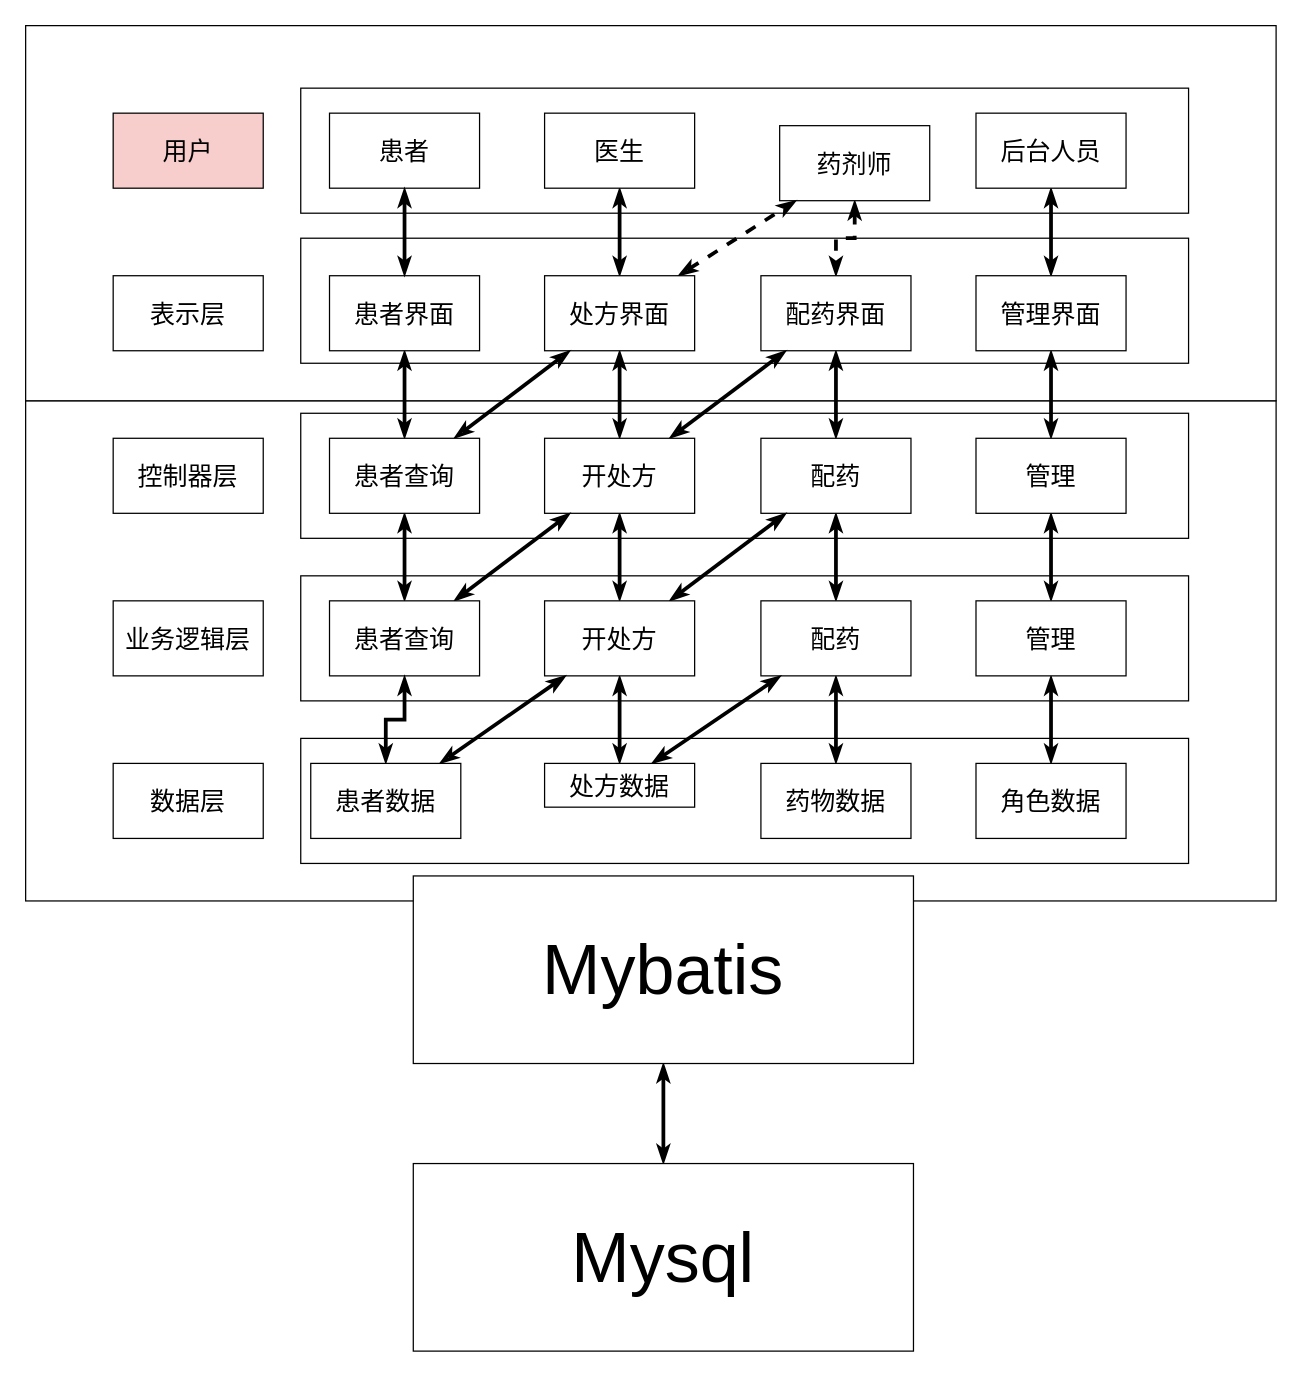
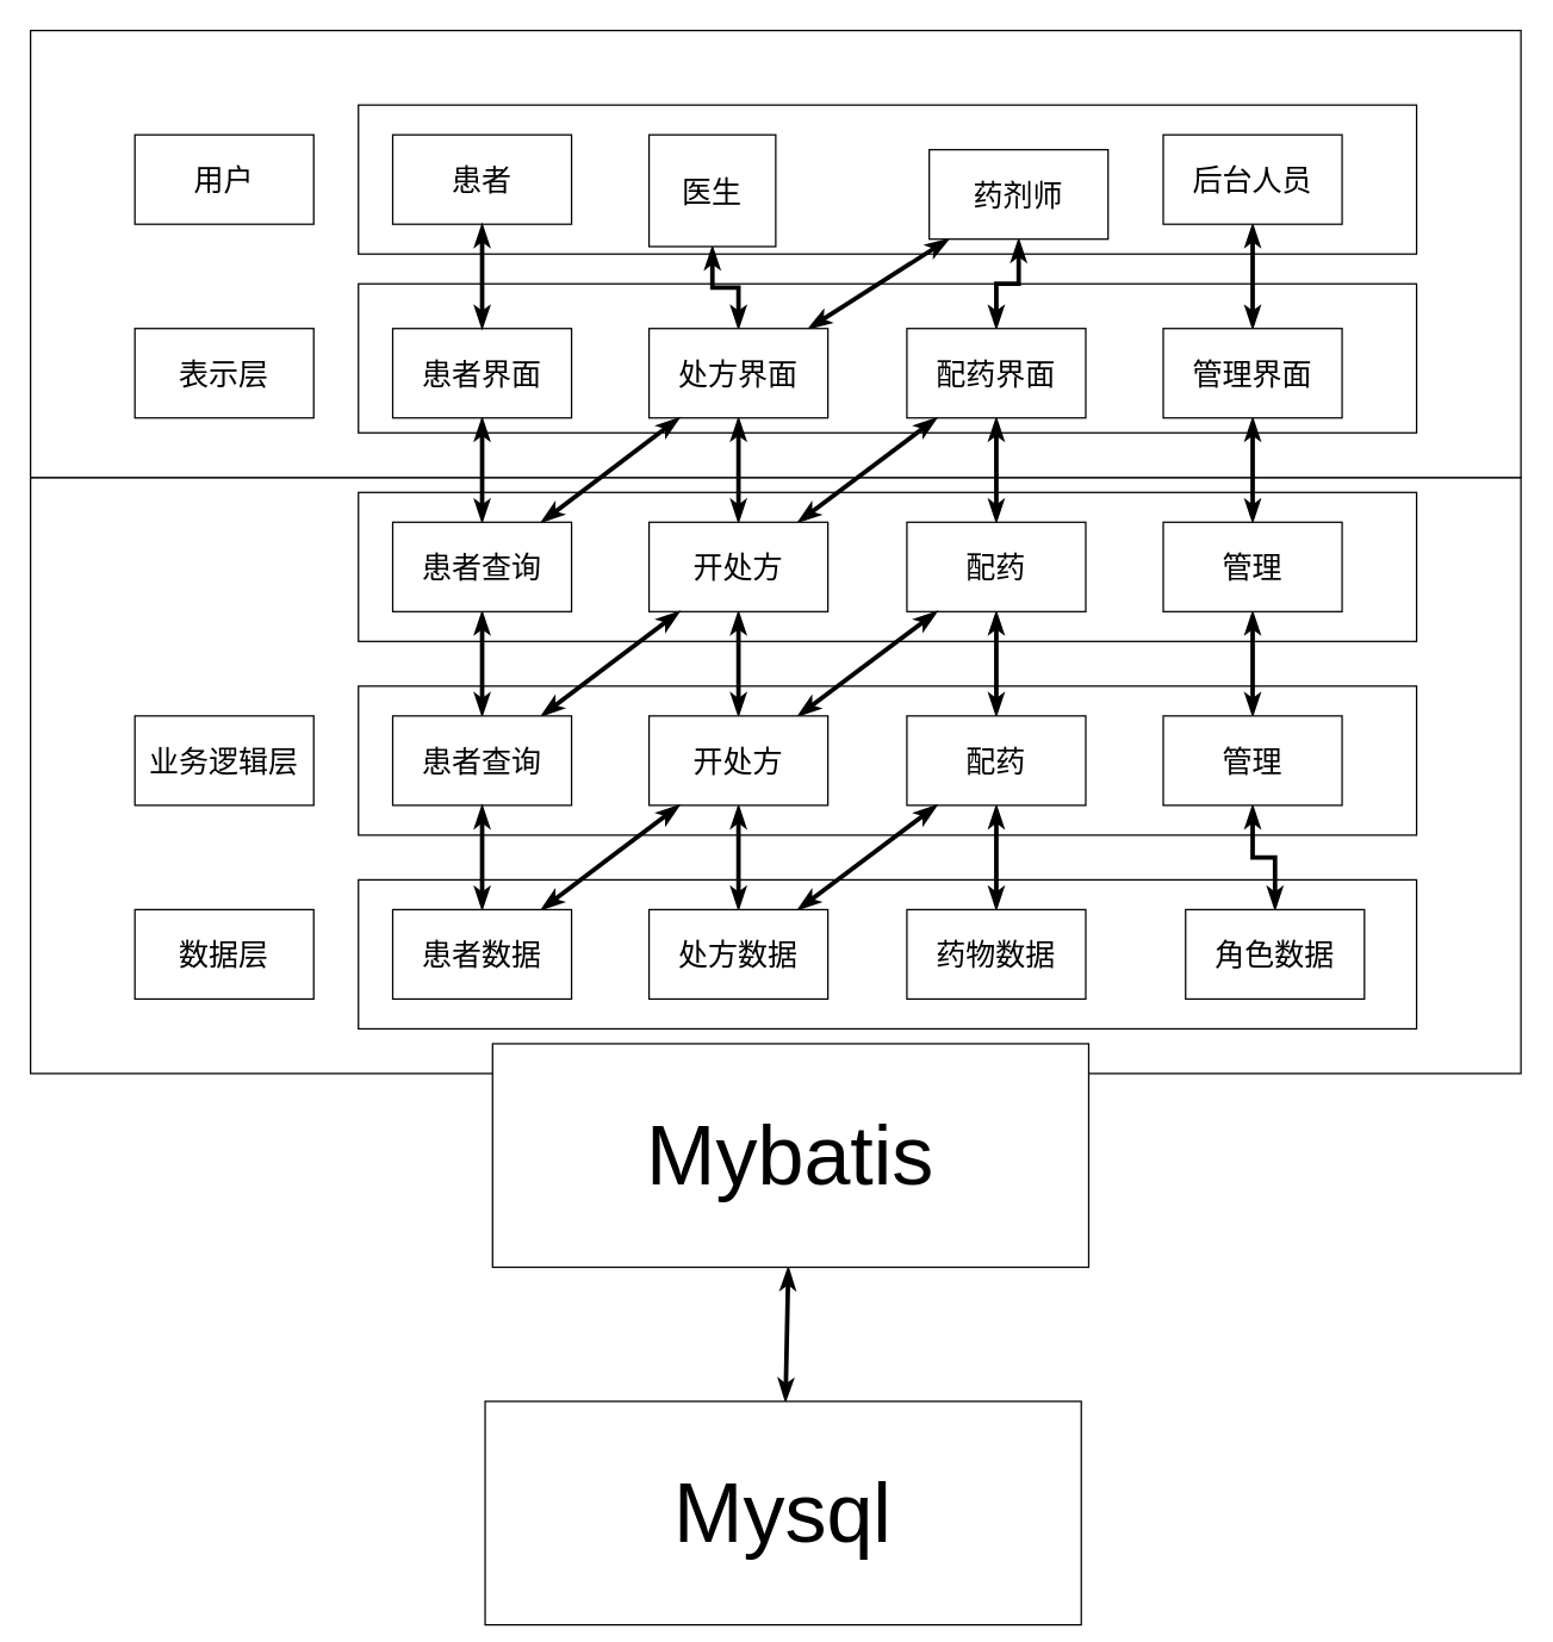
  <mxCell id="0" />
  <mxCell id="1" parent="0" />
  <mxCell id="2" value="" style="group" vertex="1" connectable="0" parent="1"><mxGeometry x="20" y="20" width="1000" height="740" as="geometry" /></mxCell>
  <mxCell id="3" value="" style="rounded=0;whiteSpace=wrap;html=1;fontSize=20;" vertex="1" parent="2"><mxGeometry y="300" width="1000" height="400" as="geometry" /></mxCell>
  <mxCell id="4" value="" style="rounded=0;whiteSpace=wrap;html=1;fontSize=20;" vertex="1" parent="2"><mxGeometry width="1000" height="300" as="geometry" /></mxCell>
  <mxCell id="5" value="" style="rounded=0;whiteSpace=wrap;html=1;fontSize=20;" vertex="1" parent="2"><mxGeometry x="220" y="50" width="710" height="100" as="geometry" /></mxCell>
  <mxCell id="6" value="" style="rounded=0;whiteSpace=wrap;html=1;fontSize=20;" vertex="1" parent="2"><mxGeometry x="220" y="170" width="710" height="100" as="geometry" /></mxCell>
  <mxCell id="7" value="" style="rounded=0;whiteSpace=wrap;html=1;fontSize=20;" vertex="1" parent="2"><mxGeometry x="220" y="310" width="710" height="100" as="geometry" /></mxCell>
  <mxCell id="8" value="" style="rounded=0;whiteSpace=wrap;html=1;fontSize=20;" vertex="1" parent="2"><mxGeometry x="220" y="440" width="710" height="100" as="geometry" /></mxCell>
  <mxCell id="9" value="" style="rounded=0;whiteSpace=wrap;html=1;fontSize=20;" vertex="1" parent="2"><mxGeometry x="220" y="570" width="710" height="100" as="geometry" /></mxCell>
- <mxCell id="10" value="&lt;font style=&quot;font-size: 20px&quot;&gt;用户&lt;/font&gt;" style="rounded=0;whiteSpace=wrap;html=1;flipH=1;fillColor=#f8cecc;" vertex="1" parent="2"><mxGeometry x="70" y="70" width="120" height="60" as="geometry" /></mxCell>
+ <mxCell id="10" value="&lt;font style=&quot;font-size: 20px&quot;&gt;用户&lt;/font&gt;" style="rounded=0;whiteSpace=wrap;html=1;flipH=1;" vertex="1" parent="2"><mxGeometry x="70" y="70" width="120" height="60" as="geometry" /></mxCell>
  <mxCell id="11" value="&lt;span style=&quot;font-size: 20px&quot;&gt;患者&lt;/span&gt;" style="rounded=0;whiteSpace=wrap;html=1;flipH=1;" vertex="1" parent="2"><mxGeometry x="243" y="70" width="120" height="60" as="geometry" /></mxCell>
  <mxCell id="12" value="" style="edgeStyle=orthogonalEdgeStyle;rounded=0;orthogonalLoop=1;jettySize=auto;html=1;fontSize=20;startArrow=classicThin;startFill=0;endArrow=classicThin;endFill=0;strokeWidth=3;" edge="1" parent="2" source="13" target="28"><mxGeometry relative="1" as="geometry" /></mxCell>
- <mxCell id="13" value="&lt;span style=&quot;font-size: 20px&quot;&gt;医生&lt;/span&gt;" style="rounded=0;whiteSpace=wrap;html=1;flipH=1;" vertex="1" parent="2"><mxGeometry x="415" y="70" width="120" height="60" as="geometry" /></mxCell>
- <mxCell id="14" value="" style="edgeStyle=orthogonalEdgeStyle;rounded=0;orthogonalLoop=1;jettySize=auto;html=1;fontSize=20;startArrow=classicThin;startFill=0;endArrow=classicThin;endFill=0;strokeWidth=3;dashed=1;" edge="1" parent="2" source="15" target="25"><mxGeometry relative="1" as="geometry" /></mxCell>
+ <mxCell id="13" value="&lt;span style=&quot;font-size: 20px&quot;&gt;医生&lt;/span&gt;" style="rounded=0;whiteSpace=wrap;html=1;flipH=1;" vertex="1" parent="2"><mxGeometry x="415" y="70" width="85" height="75" as="geometry" /></mxCell>
+ <mxCell id="14" value="" style="edgeStyle=orthogonalEdgeStyle;rounded=0;orthogonalLoop=1;jettySize=auto;html=1;fontSize=20;startArrow=classicThin;startFill=0;endArrow=classicThin;endFill=0;strokeWidth=3;" edge="1" parent="2" source="15" target="25"><mxGeometry relative="1" as="geometry" /></mxCell>
  <mxCell id="15" value="&lt;span style=&quot;font-size: 20px&quot;&gt;药剂师&lt;/span&gt;" style="rounded=0;whiteSpace=wrap;html=1;flipH=1;" vertex="1" parent="2"><mxGeometry x="603" y="80" width="120" height="60" as="geometry" /></mxCell>
  <mxCell id="16" value="" style="edgeStyle=orthogonalEdgeStyle;rounded=0;orthogonalLoop=1;jettySize=auto;html=1;fontSize=20;startArrow=classicThin;startFill=0;endArrow=classicThin;endFill=0;strokeWidth=3;" edge="1" parent="2" source="17" target="20"><mxGeometry relative="1" as="geometry" /></mxCell>
  <mxCell id="17" value="&lt;span style=&quot;font-size: 20px&quot;&gt;后台人员&lt;/span&gt;" style="rounded=0;whiteSpace=wrap;html=1;flipH=1;" vertex="1" parent="2"><mxGeometry x="760" y="70" width="120" height="60" as="geometry" /></mxCell>
  <mxCell id="18" value="&lt;font style=&quot;font-size: 20px&quot;&gt;表示层&lt;br&gt;&lt;/font&gt;" style="rounded=0;whiteSpace=wrap;html=1;flipH=1;" vertex="1" parent="2"><mxGeometry x="70" y="200" width="120" height="60" as="geometry" /></mxCell>
  <mxCell id="19" value="" style="edgeStyle=orthogonalEdgeStyle;rounded=0;orthogonalLoop=1;jettySize=auto;html=1;fontSize=20;startArrow=classicThin;startFill=0;endArrow=classicThin;endFill=0;strokeWidth=3;" edge="1" parent="2" source="20" target="39"><mxGeometry relative="1" as="geometry" /></mxCell>
  <mxCell id="20" value="&lt;font style=&quot;font-size: 20px&quot;&gt;管理界面&lt;/font&gt;" style="rounded=0;whiteSpace=wrap;html=1;flipH=1;" vertex="1" parent="2"><mxGeometry x="760" y="200" width="120" height="60" as="geometry" /></mxCell>
  <mxCell id="21" value="" style="edgeStyle=orthogonalEdgeStyle;rounded=0;orthogonalLoop=1;jettySize=auto;html=1;fontSize=20;startArrow=classicThin;startFill=0;endArrow=classicThin;endFill=0;strokeWidth=3;" edge="1" parent="2" source="22" target="32"><mxGeometry relative="1" as="geometry" /></mxCell>
  <mxCell id="22" value="&lt;font style=&quot;font-size: 20px&quot;&gt;患者界面&lt;br&gt;&lt;/font&gt;" style="rounded=0;whiteSpace=wrap;html=1;flipH=1;" vertex="1" parent="2"><mxGeometry x="243" y="200" width="120" height="60" as="geometry" /></mxCell>
  <mxCell id="23" style="edgeStyle=orthogonalEdgeStyle;rounded=0;orthogonalLoop=1;jettySize=auto;html=1;entryX=0.5;entryY=0;entryDx=0;entryDy=0;fontSize=20;endArrow=classicThin;endFill=0;strokeWidth=3;startArrow=classicThin;startFill=0;" edge="1" parent="2" source="11" target="22"><mxGeometry relative="1" as="geometry" /></mxCell>
  <mxCell id="24" value="" style="edgeStyle=orthogonalEdgeStyle;rounded=0;orthogonalLoop=1;jettySize=auto;html=1;fontSize=20;startArrow=classicThin;startFill=0;endArrow=classicThin;endFill=0;strokeWidth=3;" edge="1" parent="2" source="25" target="37"><mxGeometry relative="1" as="geometry" /></mxCell>
  <mxCell id="25" value="&lt;font style=&quot;font-size: 20px&quot;&gt;配药界面&lt;br&gt;&lt;/font&gt;" style="rounded=0;whiteSpace=wrap;html=1;flipH=1;" vertex="1" parent="2"><mxGeometry x="588" y="200" width="120" height="60" as="geometry" /></mxCell>
  <mxCell id="26" value="" style="edgeStyle=orthogonalEdgeStyle;rounded=0;orthogonalLoop=1;jettySize=auto;html=1;fontSize=20;startArrow=classicThin;startFill=0;endArrow=classicThin;endFill=0;strokeWidth=3;" edge="1" parent="2" source="28" target="35"><mxGeometry relative="1" as="geometry" /></mxCell>
- <mxCell id="27" style="edgeStyle=none;rounded=0;orthogonalLoop=1;jettySize=auto;html=1;fontSize=20;startArrow=classicThin;startFill=0;endArrow=classicThin;endFill=0;strokeWidth=3;dashed=1;" edge="1" parent="2" source="28" target="15"><mxGeometry relative="1" as="geometry" /></mxCell>
+ <mxCell id="27" style="edgeStyle=none;rounded=0;orthogonalLoop=1;jettySize=auto;html=1;fontSize=20;startArrow=classicThin;startFill=0;endArrow=classicThin;endFill=0;strokeWidth=3;" edge="1" parent="2" source="28" target="15"><mxGeometry relative="1" as="geometry" /></mxCell>
  <mxCell id="28" value="&lt;font style=&quot;font-size: 20px&quot;&gt;处方界面&lt;br&gt;&lt;/font&gt;" style="rounded=0;whiteSpace=wrap;html=1;flipH=1;" vertex="1" parent="2"><mxGeometry x="415" y="200" width="120" height="60" as="geometry" /></mxCell>
- <mxCell id="29" value="&lt;font style=&quot;font-size: 20px&quot;&gt;控制器层&lt;br&gt;&lt;/font&gt;" style="rounded=0;whiteSpace=wrap;html=1;flipH=1;" vertex="1" parent="2"><mxGeometry x="70" y="330" width="120" height="60" as="geometry" /></mxCell>
  <mxCell id="30" value="" style="edgeStyle=orthogonalEdgeStyle;rounded=0;orthogonalLoop=1;jettySize=auto;html=1;fontSize=20;startArrow=classicThin;startFill=0;endArrow=classicThin;endFill=0;strokeWidth=3;" edge="1" parent="2" source="32" target="42"><mxGeometry relative="1" as="geometry" /></mxCell>
  <mxCell id="31" style="edgeStyle=none;rounded=0;orthogonalLoop=1;jettySize=auto;html=1;fontSize=20;startArrow=classicThin;startFill=0;endArrow=classicThin;endFill=0;strokeWidth=3;" edge="1" parent="2" source="32" target="28"><mxGeometry relative="1" as="geometry" /></mxCell>
  <mxCell id="32" value="&lt;font style=&quot;font-size: 20px&quot;&gt;患者查询&lt;br&gt;&lt;/font&gt;" style="rounded=0;whiteSpace=wrap;html=1;flipH=1;" vertex="1" parent="2"><mxGeometry x="243" y="330" width="120" height="60" as="geometry" /></mxCell>
  <mxCell id="33" value="" style="edgeStyle=orthogonalEdgeStyle;rounded=0;orthogonalLoop=1;jettySize=auto;html=1;fontSize=20;startArrow=classicThin;startFill=0;endArrow=classicThin;endFill=0;strokeWidth=3;" edge="1" parent="2" source="35" target="45"><mxGeometry relative="1" as="geometry" /></mxCell>
  <mxCell id="34" style="edgeStyle=none;rounded=0;orthogonalLoop=1;jettySize=auto;html=1;fontSize=20;startArrow=classicThin;startFill=0;endArrow=classicThin;endFill=0;strokeWidth=3;" edge="1" parent="2" source="35" target="25"><mxGeometry relative="1" as="geometry" /></mxCell>
  <mxCell id="35" value="&lt;font style=&quot;font-size: 20px&quot;&gt;开处方&lt;br&gt;&lt;/font&gt;" style="rounded=0;whiteSpace=wrap;html=1;flipH=1;" vertex="1" parent="2"><mxGeometry x="415" y="330" width="120" height="60" as="geometry" /></mxCell>
  <mxCell id="36" value="" style="edgeStyle=orthogonalEdgeStyle;rounded=0;orthogonalLoop=1;jettySize=auto;html=1;fontSize=20;startArrow=classicThin;startFill=0;endArrow=classicThin;endFill=0;strokeWidth=3;" edge="1" parent="2" source="37" target="47"><mxGeometry relative="1" as="geometry" /></mxCell>
  <mxCell id="37" value="&lt;font style=&quot;font-size: 20px&quot;&gt;配药&lt;br&gt;&lt;/font&gt;" style="rounded=0;whiteSpace=wrap;html=1;flipH=1;" vertex="1" parent="2"><mxGeometry x="588" y="330" width="120" height="60" as="geometry" /></mxCell>
  <mxCell id="38" value="" style="edgeStyle=orthogonalEdgeStyle;rounded=0;orthogonalLoop=1;jettySize=auto;html=1;fontSize=20;startArrow=classicThin;startFill=0;endArrow=classicThin;endFill=0;strokeWidth=3;" edge="1" parent="2" source="39" target="49"><mxGeometry relative="1" as="geometry" /></mxCell>
  <mxCell id="39" value="&lt;font style=&quot;font-size: 20px&quot;&gt;管理&lt;br&gt;&lt;/font&gt;" style="rounded=0;whiteSpace=wrap;html=1;flipH=1;" vertex="1" parent="2"><mxGeometry x="760" y="330" width="120" height="60" as="geometry" /></mxCell>
  <mxCell id="40" value="&lt;font style=&quot;font-size: 20px&quot;&gt;业务逻辑层&lt;br&gt;&lt;/font&gt;" style="rounded=0;whiteSpace=wrap;html=1;flipH=1;" vertex="1" parent="2"><mxGeometry x="70" y="460" width="120" height="60" as="geometry" /></mxCell>
  <mxCell id="41" style="edgeStyle=none;rounded=0;orthogonalLoop=1;jettySize=auto;html=1;fontSize=20;startArrow=classicThin;startFill=0;endArrow=classicThin;endFill=0;strokeWidth=3;" edge="1" parent="2" source="42" target="35"><mxGeometry relative="1" as="geometry" /></mxCell>
  <mxCell id="42" value="&lt;font style=&quot;font-size: 20px&quot;&gt;患者查询&lt;br&gt;&lt;/font&gt;" style="rounded=0;whiteSpace=wrap;html=1;flipH=1;" vertex="1" parent="2"><mxGeometry x="243" y="460" width="120" height="60" as="geometry" /></mxCell>
  <mxCell id="43" value="" style="edgeStyle=orthogonalEdgeStyle;rounded=0;orthogonalLoop=1;jettySize=auto;html=1;fontSize=20;startArrow=classicThin;startFill=0;endArrow=classicThin;endFill=0;strokeWidth=3;" edge="1" parent="2" source="45" target="55"><mxGeometry relative="1" as="geometry" /></mxCell>
  <mxCell id="44" style="edgeStyle=none;rounded=0;orthogonalLoop=1;jettySize=auto;html=1;fontSize=20;startArrow=classicThin;startFill=0;endArrow=classicThin;endFill=0;strokeWidth=3;" edge="1" parent="2" source="45" target="37"><mxGeometry relative="1" as="geometry" /></mxCell>
  <mxCell id="45" value="&lt;font style=&quot;font-size: 20px&quot;&gt;开处方&lt;br&gt;&lt;/font&gt;" style="rounded=0;whiteSpace=wrap;html=1;flipH=1;" vertex="1" parent="2"><mxGeometry x="415" y="460" width="120" height="60" as="geometry" /></mxCell>
  <mxCell id="46" value="" style="edgeStyle=orthogonalEdgeStyle;rounded=0;orthogonalLoop=1;jettySize=auto;html=1;fontSize=20;startArrow=classicThin;startFill=0;endArrow=classicThin;endFill=0;strokeWidth=3;" edge="1" parent="2" source="47" target="56"><mxGeometry relative="1" as="geometry" /></mxCell>
  <mxCell id="47" value="&lt;font style=&quot;font-size: 20px&quot;&gt;配药&lt;br&gt;&lt;/font&gt;" style="rounded=0;whiteSpace=wrap;html=1;flipH=1;" vertex="1" parent="2"><mxGeometry x="588" y="460" width="120" height="60" as="geometry" /></mxCell>
  <mxCell id="48" value="" style="edgeStyle=orthogonalEdgeStyle;rounded=0;orthogonalLoop=1;jettySize=auto;html=1;fontSize=20;startArrow=classicThin;startFill=0;endArrow=classicThin;endFill=0;strokeWidth=3;" edge="1" parent="2" source="49" target="57"><mxGeometry relative="1" as="geometry" /></mxCell>
  <mxCell id="49" value="&lt;font style=&quot;font-size: 20px&quot;&gt;管理&lt;br&gt;&lt;/font&gt;" style="rounded=0;whiteSpace=wrap;html=1;flipH=1;" vertex="1" parent="2"><mxGeometry x="760" y="460" width="120" height="60" as="geometry" /></mxCell>
  <mxCell id="50" value="&lt;font style=&quot;font-size: 20px&quot;&gt;数据层&lt;br&gt;&lt;/font&gt;" style="rounded=0;whiteSpace=wrap;html=1;" vertex="1" parent="2"><mxGeometry x="70" y="590" width="120" height="60" as="geometry" /></mxCell>
  <mxCell id="51" value="" style="edgeStyle=orthogonalEdgeStyle;rounded=0;orthogonalLoop=1;jettySize=auto;html=1;fontSize=20;startArrow=classicThin;startFill=0;endArrow=classicThin;endFill=0;strokeWidth=3;" edge="1" parent="2" source="53" target="42"><mxGeometry relative="1" as="geometry" /></mxCell>
  <mxCell id="52" style="edgeStyle=none;rounded=0;orthogonalLoop=1;jettySize=auto;html=1;fontSize=20;startArrow=classicThin;startFill=0;endArrow=classicThin;endFill=0;strokeWidth=3;" edge="1" parent="2" source="53" target="45"><mxGeometry relative="1" as="geometry" /></mxCell>
- <mxCell id="53" value="&lt;font style=&quot;font-size: 20px&quot;&gt;患者数据&lt;br&gt;&lt;/font&gt;" style="rounded=0;whiteSpace=wrap;html=1;" vertex="1" parent="2"><mxGeometry x="228" y="590" width="120" height="60" as="geometry" /></mxCell>
+ <mxCell id="53" value="&lt;font style=&quot;font-size: 20px&quot;&gt;患者数据&lt;br&gt;&lt;/font&gt;" style="rounded=0;whiteSpace=wrap;html=1;" vertex="1" parent="2"><mxGeometry x="243" y="590" width="120" height="60" as="geometry" /></mxCell>
  <mxCell id="54" style="edgeStyle=none;rounded=0;orthogonalLoop=1;jettySize=auto;html=1;fontSize=20;startArrow=classicThin;startFill=0;endArrow=classicThin;endFill=0;strokeWidth=3;" edge="1" parent="2" source="55" target="47"><mxGeometry relative="1" as="geometry" /></mxCell>
- <mxCell id="55" value="&lt;font style=&quot;font-size: 20px&quot;&gt;处方数据&lt;br&gt;&lt;/font&gt;" style="rounded=0;whiteSpace=wrap;html=1;" vertex="1" parent="2"><mxGeometry x="415" y="590" width="120" height="35" as="geometry" /></mxCell>
+ <mxCell id="55" value="&lt;font style=&quot;font-size: 20px&quot;&gt;处方数据&lt;br&gt;&lt;/font&gt;" style="rounded=0;whiteSpace=wrap;html=1;" vertex="1" parent="2"><mxGeometry x="415" y="590" width="120" height="60" as="geometry" /></mxCell>
  <mxCell id="56" value="&lt;font style=&quot;font-size: 20px&quot;&gt;药物数据&lt;br&gt;&lt;/font&gt;" style="rounded=0;whiteSpace=wrap;html=1;" vertex="1" parent="2"><mxGeometry x="588" y="590" width="120" height="60" as="geometry" /></mxCell>
- <mxCell id="57" value="&lt;font style=&quot;font-size: 20px&quot;&gt;角色数据&lt;br&gt;&lt;/font&gt;" style="rounded=0;whiteSpace=wrap;html=1;" vertex="1" parent="2"><mxGeometry x="760" y="590" width="120" height="60" as="geometry" /></mxCell>
+ <mxCell id="57" value="&lt;font style=&quot;font-size: 20px&quot;&gt;角色数据&lt;br&gt;&lt;/font&gt;" style="rounded=0;whiteSpace=wrap;html=1;" vertex="1" parent="2"><mxGeometry x="775" y="590" width="120" height="60" as="geometry" /></mxCell>
  <mxCell id="58" value="" style="edgeStyle=none;rounded=0;orthogonalLoop=1;jettySize=auto;html=1;fontSize=56;startArrow=classicThin;startFill=0;endArrow=classicThin;endFill=0;strokeWidth=3;" edge="1" parent="1" source="59" target="60"><mxGeometry relative="1" as="geometry" /></mxCell>
  <mxCell id="59" value="&lt;font style=&quot;font-size: 56px&quot;&gt;Mybatis&lt;/font&gt;" style="rounded=0;whiteSpace=wrap;html=1;fontSize=20;" vertex="1" parent="1"><mxGeometry x="330" y="700" width="400" height="150" as="geometry" /></mxCell>
- <mxCell id="60" value="&lt;span style=&quot;font-size: 56px&quot;&gt;Mysql&lt;/span&gt;" style="rounded=0;whiteSpace=wrap;html=1;fontSize=20;" vertex="1" parent="1"><mxGeometry x="330" y="930" width="400" height="150" as="geometry" /></mxCell>
+ <mxCell id="60" value="&lt;span style=&quot;font-size: 56px&quot;&gt;Mysql&lt;/span&gt;" style="rounded=0;whiteSpace=wrap;html=1;fontSize=20;" vertex="1" parent="1"><mxGeometry x="325" y="940" width="400" height="150" as="geometry" /></mxCell>
